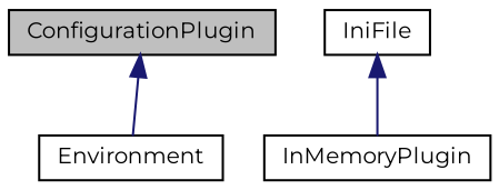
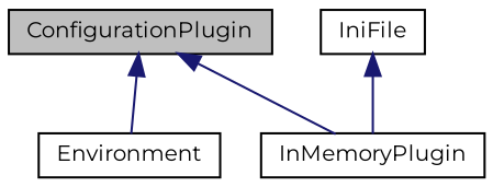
  digraph {
    fontname=Montserrat
    node [color=black fillcolor=white fontname=Montserrat fontsize=10 shape=record style=filled]
    edge [color=midnightblue dir=back fontname=Montserrat fontsize=10 labelfontname=Helvetica labelfontsize=10 style=solid]
    n1 [fillcolor=grey75 fontcolor=black height=0.2 label=ConfigurationPlugin width=0.4]
    n2 [height=0.2 label=Environment width=0.4]
    n3 [height=0.2 label=InMemoryPlugin width=0.4]
    n4 [height=0.2 label=IniFile width=0.4]
    n1 -> n2
+   n1 -> n3
    n4 -> n3
  }
